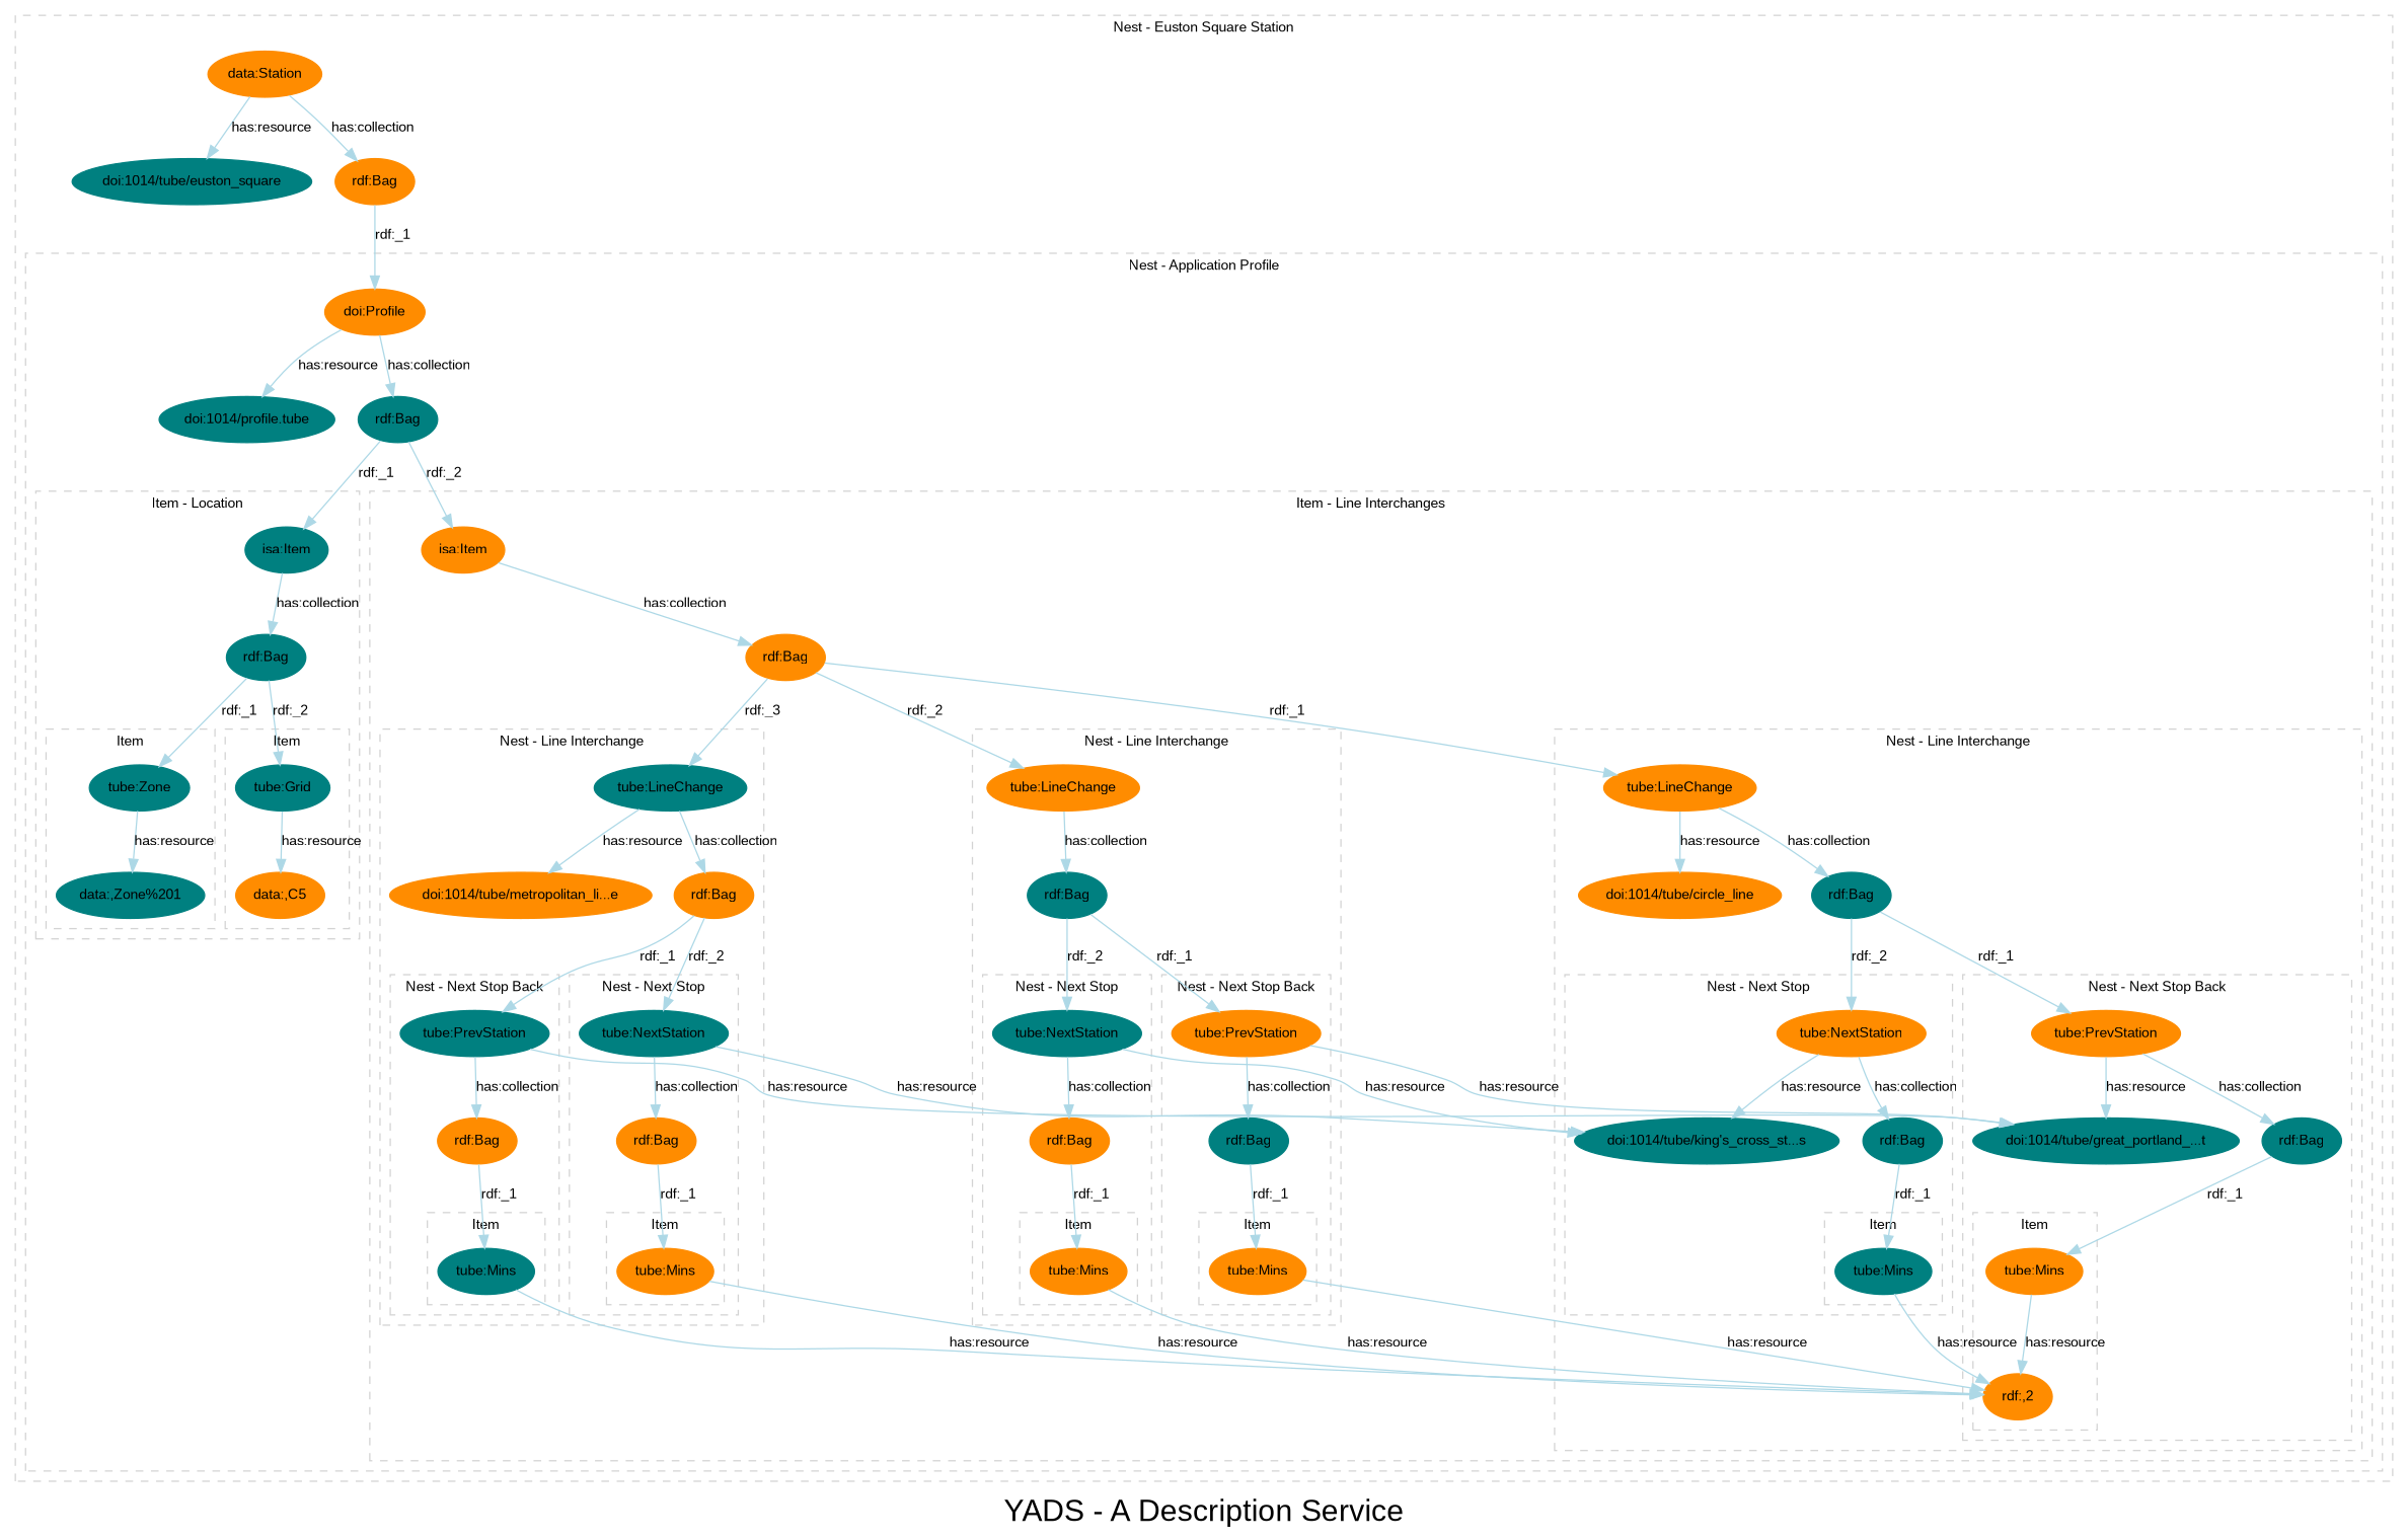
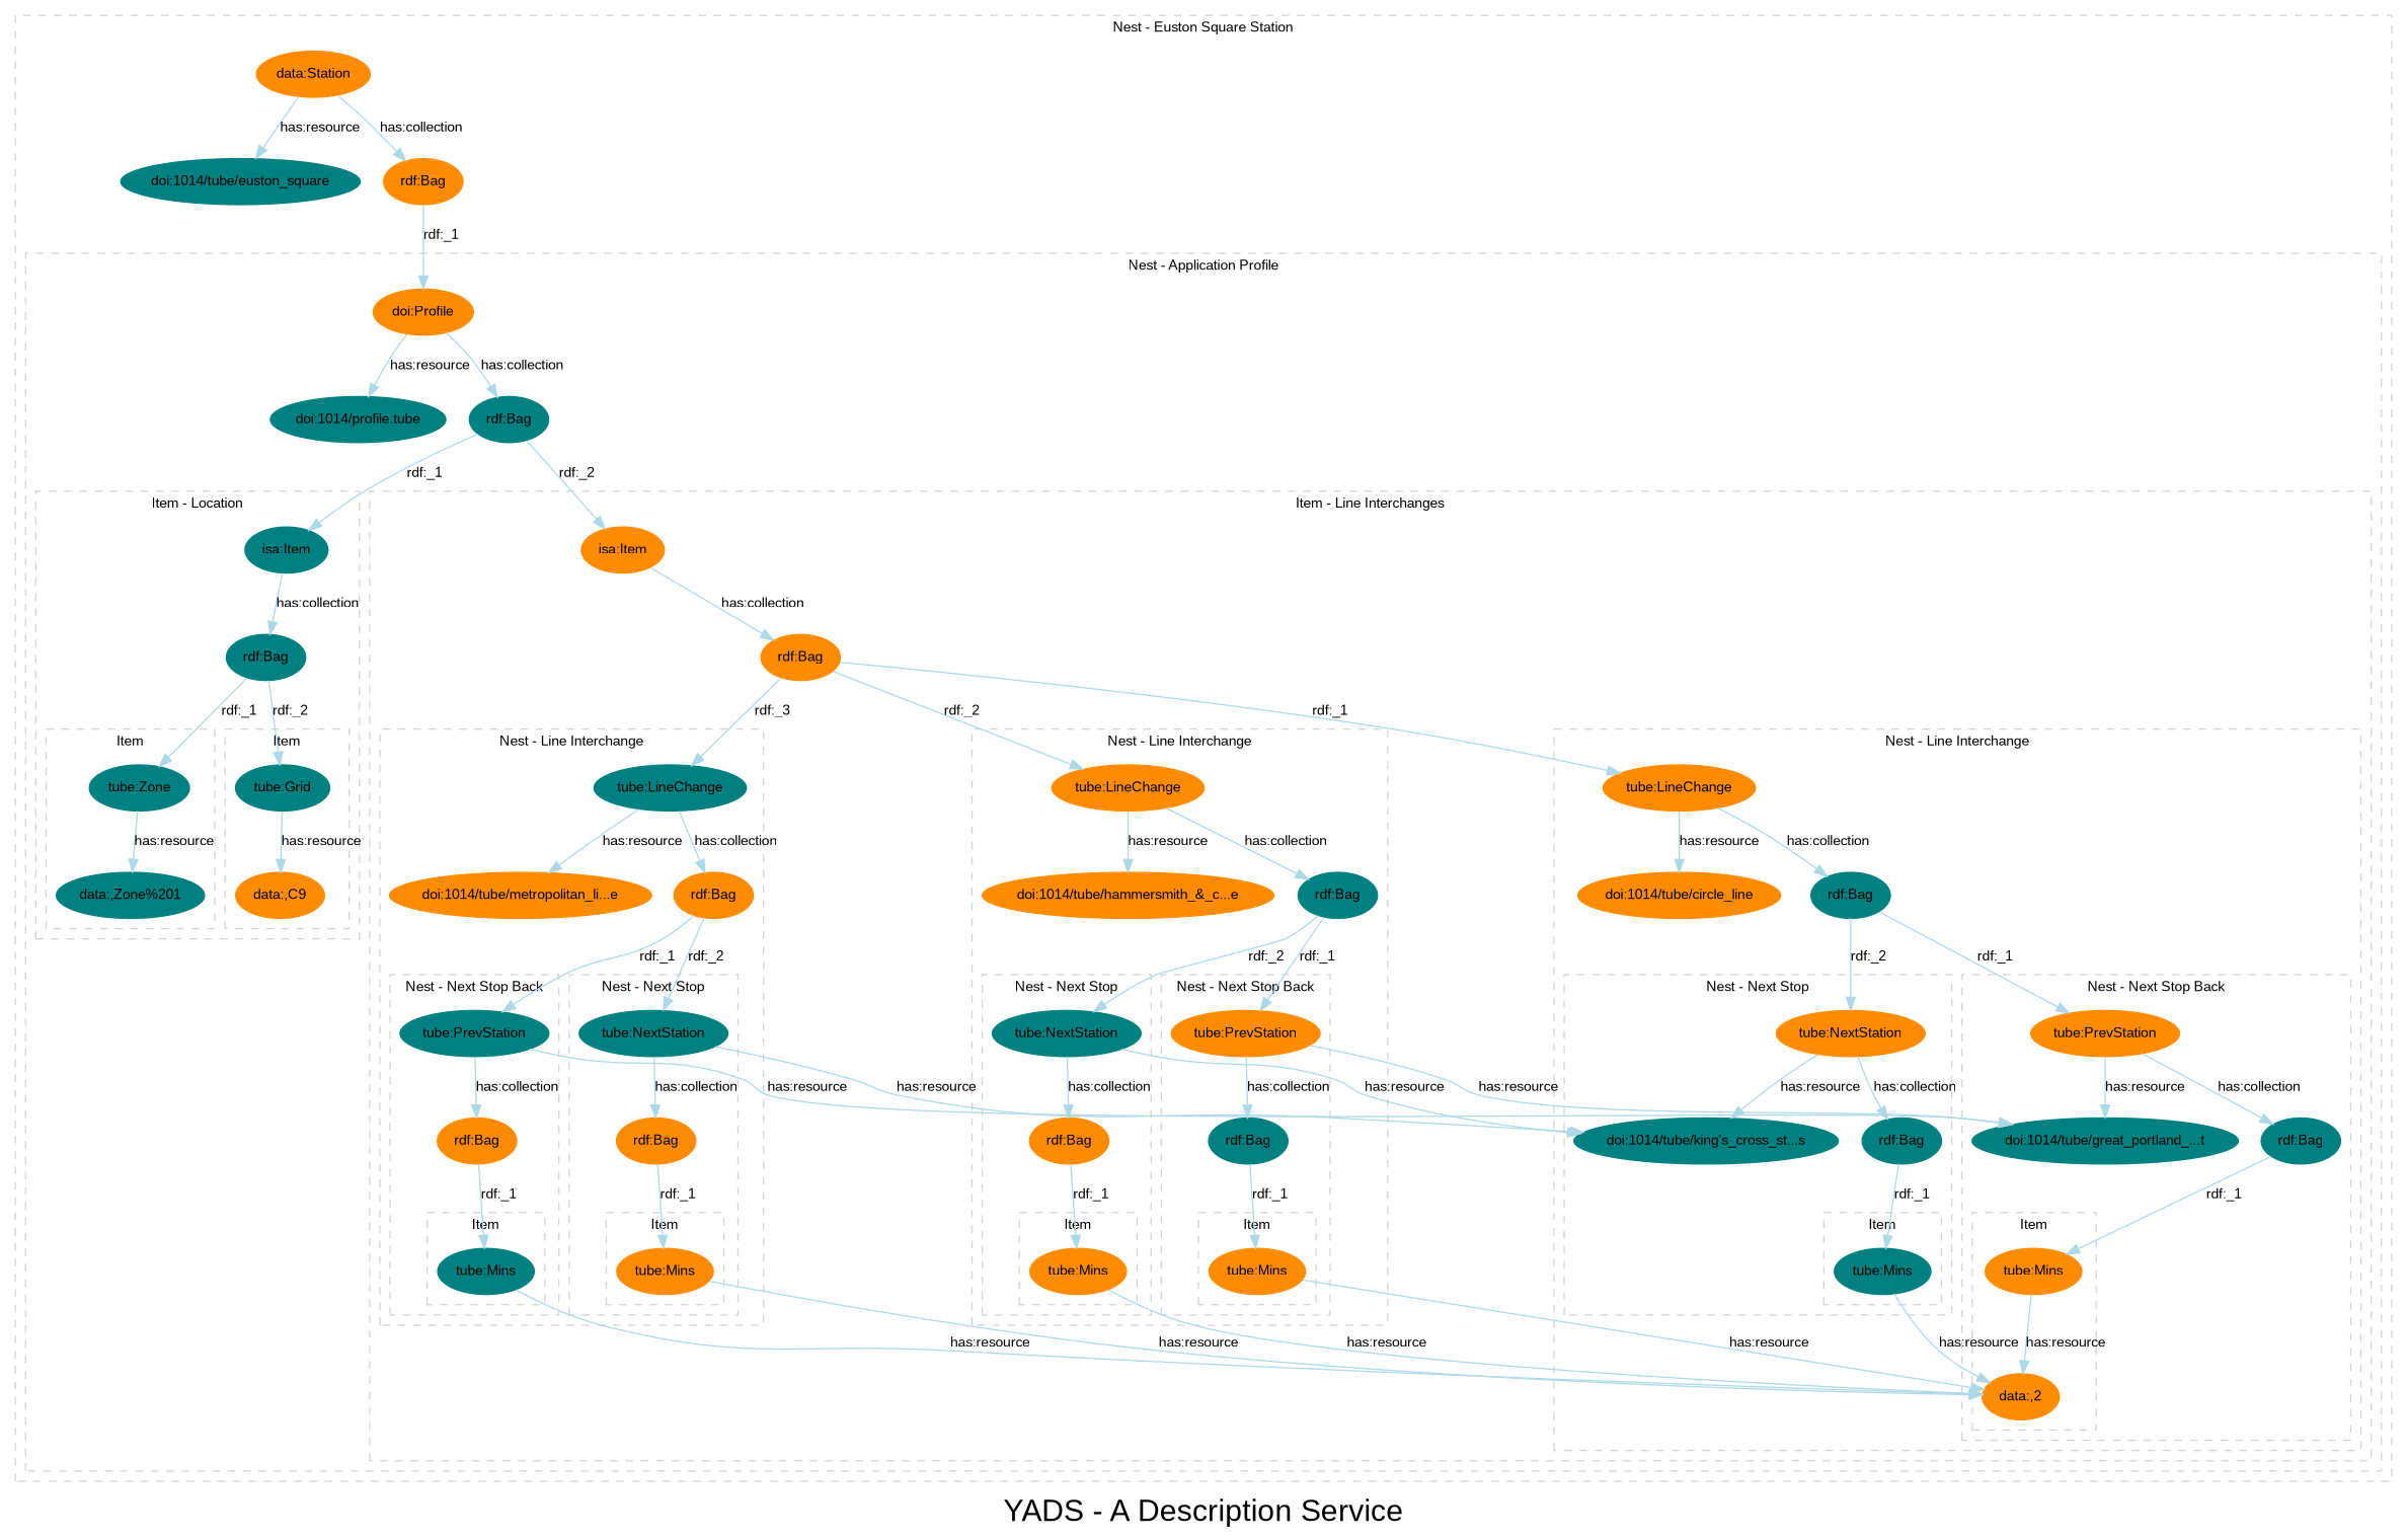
  digraph {
    fontname=arial
    fontsize=24
    label="YADS - A Description Service"
    rankdir=TB
    node [color=darkorange fontcolor=black fontname=arial fontsize=11 style=filled]
    edge [color=lightblue fontcolor=black fontname=arial fontsize=11 style=filled]
    n1 [color=teal label="tube:Zone"]
    "data:,Zone%201" [color=teal]
    n3 [color=teal label="tube:Grid"]
-   "data:,C5"
+   "data:,C5" [label="data:,C9"]
    n5 [color=teal label="isa:Item"]
    n6 [color=teal label="rdf:Bag"]
    n7 [label="tube:Mins"]
-   "data:,2" [label="rdf:,2"]
+   "data:,2"
    n9 [label="tube:PrevStation"]
    "doi:1014/tube/great_portland_...t" [color=teal]
    n11 [color=teal label="rdf:Bag"]
    n12 [color=teal label="tube:Mins"]
    n13 [label="tube:NextStation"]
    "doi:1014/tube/king's_cross_st...s" [color=teal]
    n15 [color=teal label="rdf:Bag"]
    n16 [label="tube:LineChange"]
    "doi:1014/tube/circle_line"
    n18 [color=teal label="rdf:Bag"]
    n19 [label="tube:Mins"]
    n20 [label="tube:PrevStation"]
    n21 [color=teal label="rdf:Bag"]
    n22 [label="tube:Mins"]
    n23 [color=teal label="tube:NextStation"]
    n24 [label="rdf:Bag"]
    n25 [label="tube:LineChange"]
+   "doi:1014/tube/hammersmith_&amp;_c...e"
    n27 [color=teal label="rdf:Bag"]
    n28 [color=teal label="tube:Mins"]
    n29 [color=teal label="tube:PrevStation"]
    n30 [label="rdf:Bag"]
    n31 [label="tube:Mins"]
    n32 [color=teal label="tube:NextStation"]
    n33 [label="rdf:Bag"]
    n34 [color=teal label="tube:LineChange"]
    "doi:1014/tube/metropolitan_li...e"
    n36 [label="rdf:Bag"]
    n37 [label="isa:Item"]
    n38 [label="rdf:Bag"]
    n39 [label="doi:Profile"]
    "doi:1014/profile.tube" [color=teal]
    n41 [color=teal label="rdf:Bag"]
    n42 [label="data:Station"]
    "doi:1014/tube/euston_square" [color=teal]
    n44 [label="rdf:Bag"]
    subgraph cluster_1 {
      color=lightgrey
      fontcolor=black
      fontsize=11
      label="Nest - Euston Square Station"
      style=dashed
      n42
      "doi:1014/tube/euston_square"
      n44
      subgraph cluster_2 {
        color=lightgrey
        fontcolor=black
        fontsize=11
        label="Nest - Application Profile"
        style=dashed
        n39
        "doi:1014/profile.tube"
        n41
        subgraph cluster_3 {
          color=lightgrey
          fontcolor=black
          fontsize=11
          label="Item - Location"
          style=dashed
          n5
          n6
          subgraph cluster_4 {
            color=lightgrey
            fontcolor=black
            fontsize=11
            label=Item
            style=dashed
            n1
            "data:,Zone%201"
          }
          subgraph cluster_5 {
            color=lightgrey
            fontcolor=black
            fontsize=11
            label=Item
            style=dashed
            n3
            "data:,C5"
          }
        }
        subgraph cluster_6 {
          color=lightgrey
          fontcolor=black
          fontsize=11
          label="Item - Line Interchanges"
          style=dashed
          n37
          n38
          subgraph cluster_7 {
            color=lightgrey
            fontcolor=black
            fontsize=11
            label="Nest - Line Interchange"
            style=dashed
            n16
            "doi:1014/tube/circle_line"
            n18
            subgraph cluster_8 {
              color=lightgrey
              fontcolor=black
              fontsize=11
              label="Nest - Next Stop Back"
              style=dashed
              n9
              "doi:1014/tube/great_portland_...t"
              n11
              subgraph cluster_9 {
                color=lightgrey
                fontcolor=black
                fontsize=11
                label=Item
                style=dashed
                n7
                "data:,2"
              }
            }
            subgraph cluster_10 {
              color=lightgrey
              fontcolor=black
              fontsize=11
              label="Nest - Next Stop"
              style=dashed
              n13
              "doi:1014/tube/king's_cross_st...s"
              n15
              subgraph cluster_11 {
                color=lightgrey
                fontcolor=black
                fontsize=11
                label=Item
                style=dashed
                n12
              }
            }
          }
          subgraph cluster_12 {
            color=lightgrey
            fontcolor=black
            fontsize=11
            label="Nest - Line Interchange"
            style=dashed
            n25
+           "doi:1014/tube/hammersmith_&amp;_c...e"
            n27
            subgraph cluster_13 {
              color=lightgrey
              fontcolor=black
              fontsize=11
              label="Nest - Next Stop Back"
              style=dashed
              n20
              n21
              subgraph cluster_14 {
                color=lightgrey
                fontcolor=black
                fontsize=11
                label=Item
                style=dashed
                n19
              }
            }
            subgraph cluster_15 {
              color=lightgrey
              fontcolor=black
              fontsize=11
              label="Nest - Next Stop"
              style=dashed
              n23
              n24
              subgraph cluster_16 {
                color=lightgrey
                fontcolor=black
                fontsize=11
                label=Item
                style=dashed
                n22
              }
            }
          }
          subgraph cluster_17 {
            color=lightgrey
            fontcolor=black
            fontsize=11
            label="Nest - Line Interchange"
            style=dashed
            n34
            "doi:1014/tube/metropolitan_li...e"
            n36
            subgraph cluster_18 {
              color=lightgrey
              fontcolor=black
              fontsize=11
              label="Nest - Next Stop Back"
              style=dashed
              n29
              n30
              subgraph cluster_19 {
                color=lightgrey
                fontcolor=black
                fontsize=11
                label=Item
                style=dashed
                n28
              }
            }
            subgraph cluster_20 {
              color=lightgrey
              fontcolor=black
              fontsize=11
              label="Nest - Next Stop"
              style=dashed
              n32
              n33
              subgraph cluster_21 {
                color=lightgrey
                fontcolor=black
                fontsize=11
                label=Item
                style=dashed
                n31
              }
            }
          }
        }
      }
    }
    n1 -> "data:,Zone%201" [label="has:resource"]
    n3 -> "data:,C5" [label="has:resource"]
    n5 -> n6 [label="has:collection"]
    n6 -> n1 [label="rdf:_1"]
    n6 -> n3 [label="rdf:_2"]
    n7 -> "data:,2" [label="has:resource"]
    n9 -> "doi:1014/tube/great_portland_...t" [label="has:resource"]
    n9 -> n11 [label="has:collection"]
    n11 -> n7 [label="rdf:_1"]
    n12 -> "data:,2" [label="has:resource"]
    n13 -> "doi:1014/tube/king's_cross_st...s" [label="has:resource"]
    n13 -> n15 [label="has:collection"]
    n15 -> n12 [label="rdf:_1"]
    n16 -> "doi:1014/tube/circle_line" [label="has:resource"]
    n16 -> n18 [label="has:collection"]
    n18 -> n9 [label="rdf:_1"]
    n18 -> n13 [label="rdf:_2"]
    n19 -> "data:,2" [label="has:resource"]
    n20 -> "doi:1014/tube/great_portland_...t" [label="has:resource"]
    n20 -> n21 [label="has:collection"]
    n21 -> n19 [label="rdf:_1"]
    n22 -> "data:,2" [label="has:resource"]
    n23 -> "doi:1014/tube/king's_cross_st...s" [label="has:resource"]
    n23 -> n24 [label="has:collection"]
    n24 -> n22 [label="rdf:_1"]
+   n25 -> "doi:1014/tube/hammersmith_&amp;_c...e" [label="has:resource"]
    n25 -> n27 [label="has:collection"]
    n27 -> n20 [label="rdf:_1"]
    n27 -> n23 [label="rdf:_2"]
    n28 -> "data:,2" [label="has:resource"]
    n29 -> "doi:1014/tube/great_portland_...t" [label="has:resource"]
    n29 -> n30 [label="has:collection"]
    n30 -> n28 [label="rdf:_1"]
    n31 -> "data:,2" [label="has:resource"]
    n32 -> "doi:1014/tube/king's_cross_st...s" [label="has:resource"]
    n32 -> n33 [label="has:collection"]
    n33 -> n31 [label="rdf:_1"]
    n34 -> "doi:1014/tube/metropolitan_li...e" [label="has:resource"]
    n34 -> n36 [label="has:collection"]
    n36 -> n29 [label="rdf:_1"]
    n36 -> n32 [label="rdf:_2"]
    n37 -> n38 [label="has:collection"]
    n38 -> n16 [label="rdf:_1"]
    n38 -> n25 [label="rdf:_2"]
    n38 -> n34 [label="rdf:_3"]
    n39 -> "doi:1014/profile.tube" [label="has:resource"]
    n39 -> n41 [label="has:collection"]
    n41 -> n5 [label="rdf:_1"]
    n41 -> n37 [label="rdf:_2"]
    n42 -> "doi:1014/tube/euston_square" [label="has:resource"]
    n42 -> n44 [label="has:collection"]
    n44 -> n39 [label="rdf:_1"]
  }
